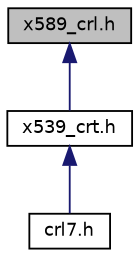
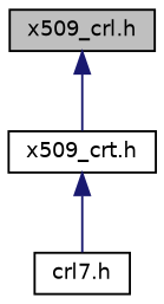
  digraph {
    node [color=black fillcolor=white fontname=Helvetica fontsize=10 shape=record style=filled]
    edge [color=midnightblue dir=back fontname=Helvetica fontsize=10 labelfontname=Helvetica labelfontsize=10 style=solid]
-   n1 [fillcolor=grey75 fontcolor=black height=0.2 label="x589_crl.h" width=0.4]
-   n2 [height=0.2 label="x539_crt.h" width=0.4]
+   n1 [fillcolor=grey75 fontcolor=black height=0.2 label="x509_crl.h" width=0.4]
+   n2 [height=0.2 label="x509_crt.h" width=0.4]
    n3 [height=0.2 label="crl7.h" width=0.4]
    n1 -> n2
    n2 -> n3
  }
